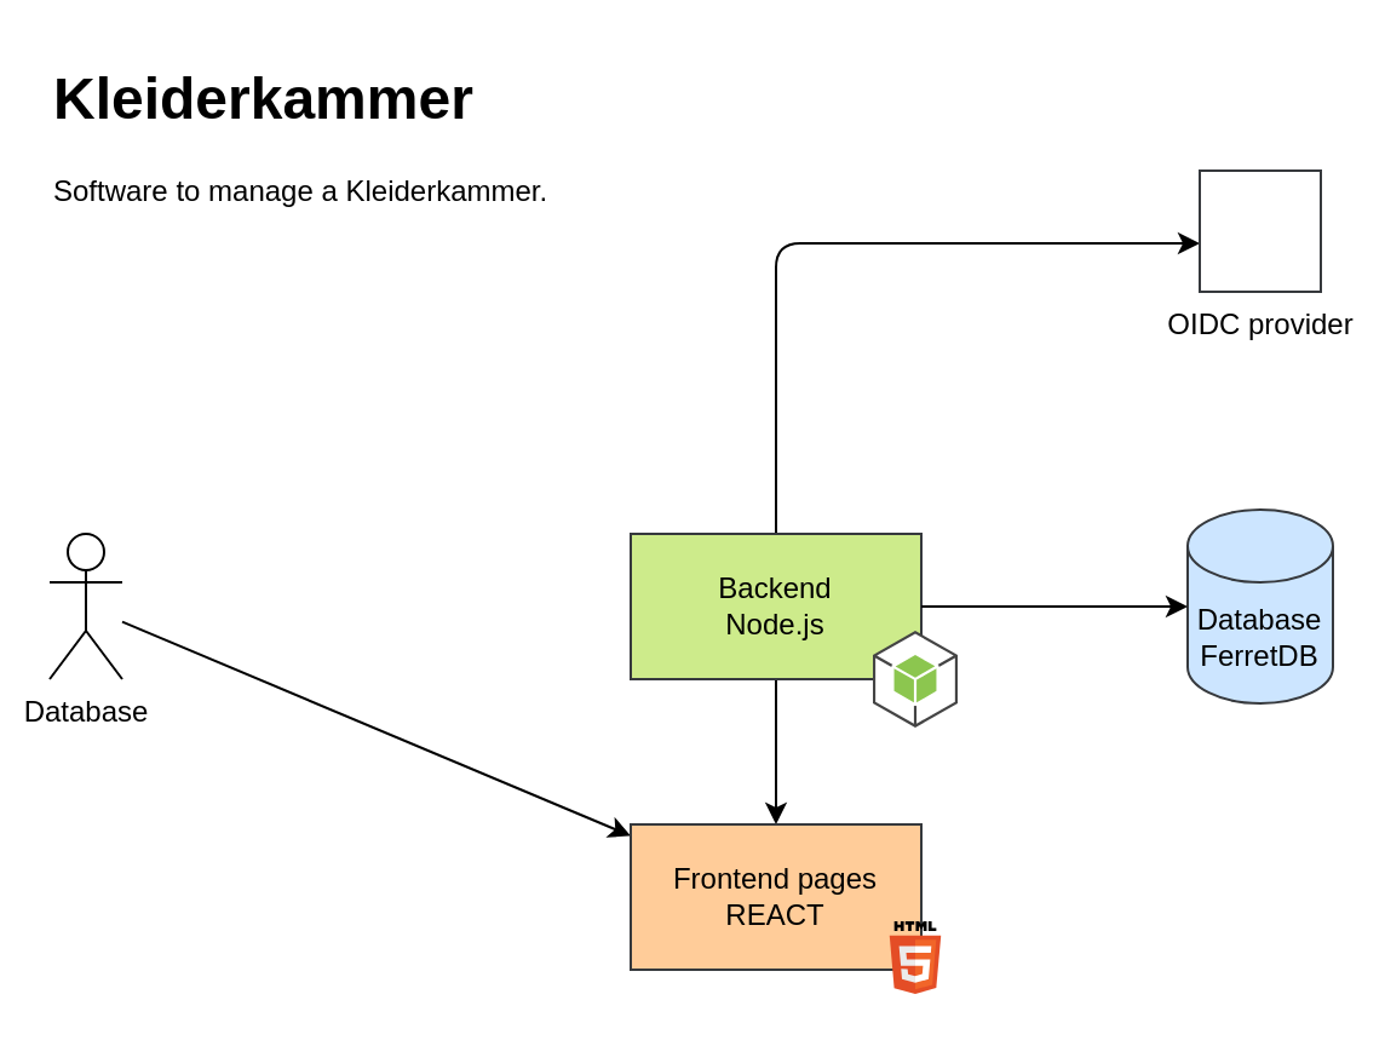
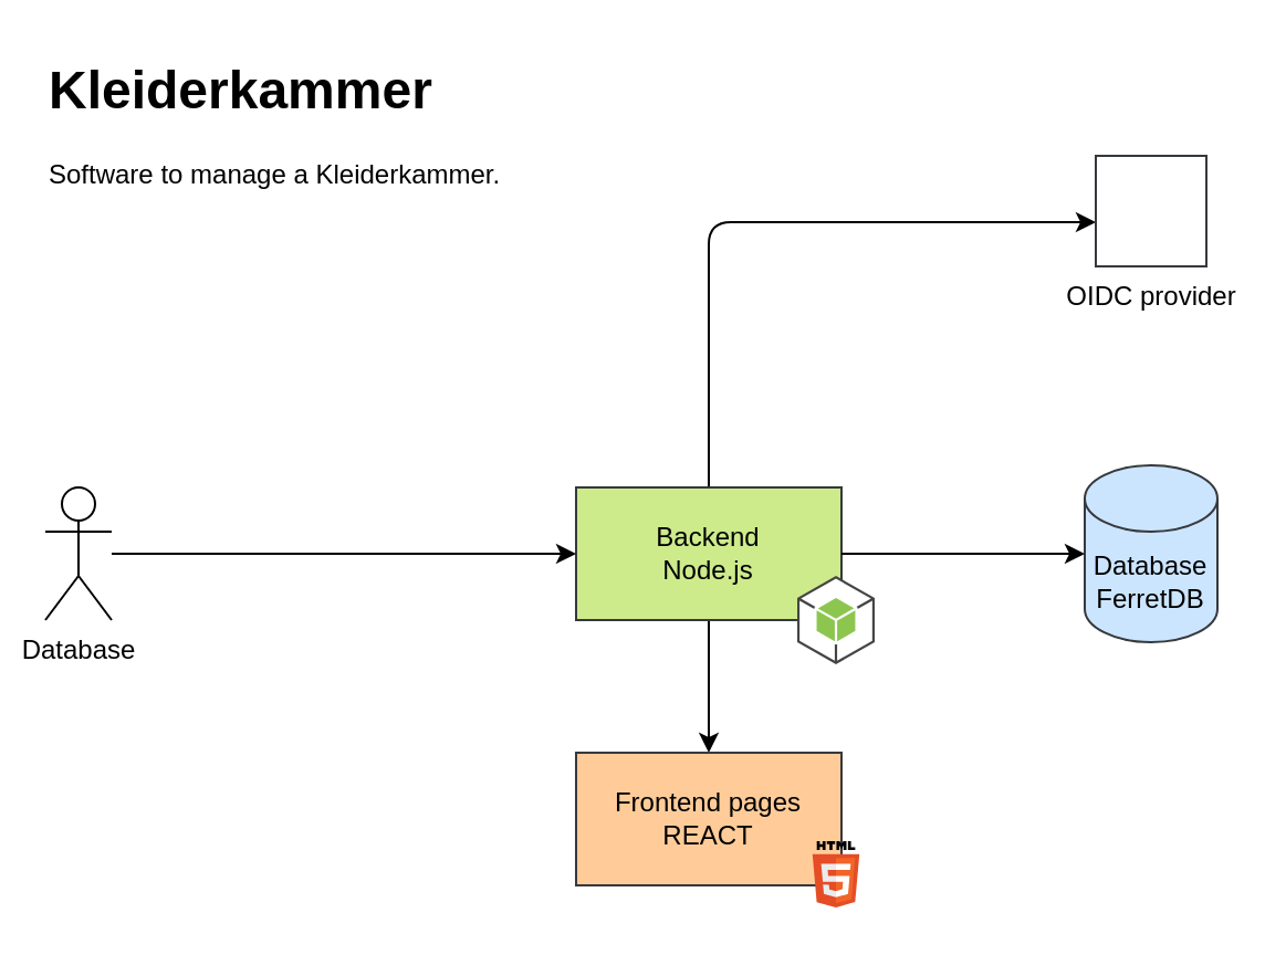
  <mxCell id="0" />
  <mxCell id="1" parent="0" />
  <mxCell id="2" value="&lt;h1 style=&quot;margin-top: 0px;&quot;&gt;Kleiderkammer&lt;/h1&gt;&lt;p&gt;Software to manage a Kleiderkammer.&lt;/p&gt;" style="text;html=1;whiteSpace=wrap;overflow=hidden;rounded=0;" vertex="1" parent="1"><mxGeometry x="20" y="20" width="280" height="80" as="geometry" /></mxCell>
  <mxCell id="3" value="" style="edgeStyle=none;html=1;entryX=0.5;entryY=0;entryDx=0;entryDy=0;" edge="1" parent="1" source="5" target="9"><mxGeometry relative="1" as="geometry" /></mxCell>
  <mxCell id="4" style="edgeStyle=orthogonalEdgeStyle;html=1;" edge="1" parent="1" source="5" target="12"><mxGeometry relative="1" as="geometry"><Array as="points"><mxPoint x="320" y="100" /></Array></mxGeometry></mxCell>
  <mxCell id="5" value="Backend&lt;div&gt;Node.js&lt;/div&gt;" style="rounded=0;whiteSpace=wrap;html=1;fillColor=#cdeb8b;strokeColor=#36393d;" vertex="1" parent="1"><mxGeometry x="260" y="220" width="120" height="60" as="geometry" /></mxCell>
- <mxCell id="6" style="edgeStyle=none;html=1;" edge="1" parent="1" source="7" target="9"><mxGeometry relative="1" as="geometry" /></mxCell>
+ <mxCell id="6" style="edgeStyle=none;html=1;entryX=0;entryY=0.5;entryDx=0;entryDy=0;" edge="1" parent="1" source="7" target="5"><mxGeometry relative="1" as="geometry" /></mxCell>
  <mxCell id="7" value="Database" style="shape=umlActor;verticalLabelPosition=bottom;verticalAlign=top;html=1;outlineConnect=0;" vertex="1" parent="1"><mxGeometry x="20" y="220" width="30" height="60" as="geometry" /></mxCell>
  <mxCell id="8" value="" style="outlineConnect=0;dashed=0;verticalLabelPosition=bottom;verticalAlign=top;align=center;html=1;shape=mxgraph.aws3.android;fillColor=#8CC64F;gradientColor=none;" vertex="1" parent="1"><mxGeometry x="360" y="260" width="35" height="40" as="geometry" /></mxCell>
  <mxCell id="9" value="Frontend pages&lt;div&gt;REACT&lt;/div&gt;" style="rounded=0;whiteSpace=wrap;html=1;fillColor=#ffcc99;strokeColor=#36393d;" vertex="1" parent="1"><mxGeometry x="260" y="340" width="120" height="60" as="geometry" /></mxCell>
  <mxCell id="10" value="" style="dashed=0;outlineConnect=0;html=1;align=center;labelPosition=center;verticalLabelPosition=bottom;verticalAlign=top;shape=mxgraph.weblogos.html5" vertex="1" parent="1"><mxGeometry x="366.88" y="380" width="21.24" height="30" as="geometry" /></mxCell>
  <mxCell id="11" value="Database&lt;div&gt;FerretDB&lt;/div&gt;" style="shape=cylinder3;whiteSpace=wrap;html=1;boundedLbl=1;backgroundOutline=1;size=15;fillColor=#cce5ff;strokeColor=#36393d;" vertex="1" parent="1"><mxGeometry x="490" y="210" width="60" height="80" as="geometry" /></mxCell>
  <mxCell id="12" value="OIDC provider" style="sketch=0;verticalLabelPosition=bottom;sketch=0;aspect=fixed;html=1;verticalAlign=top;strokeColor=#36393d;fillColor=default;align=center;outlineConnect=0;pointerEvents=1;shape=mxgraph.citrix2.authentication_oidc;" vertex="1" parent="1"><mxGeometry x="495" y="70" width="50" height="50" as="geometry" /></mxCell>
  <mxCell id="13" style="edgeStyle=none;html=1;entryX=0;entryY=0.5;entryDx=0;entryDy=0;entryPerimeter=0;" edge="1" parent="1" source="5" target="11"><mxGeometry relative="1" as="geometry" /></mxCell>
